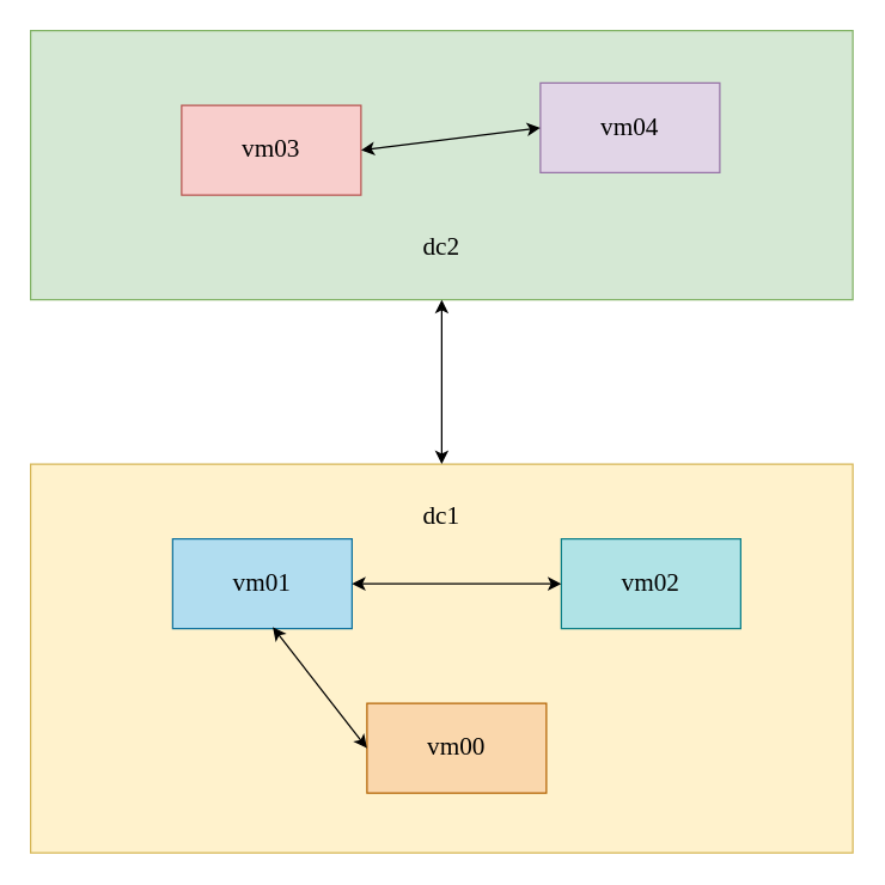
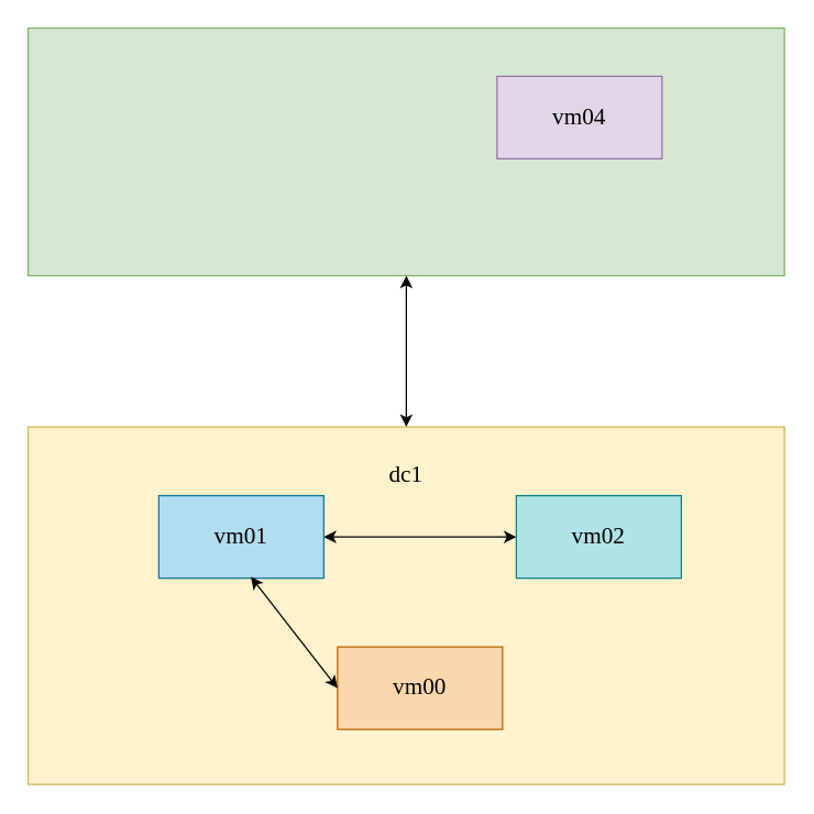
  <mxCell id="0" />
  <mxCell id="1" parent="0" />
  <mxCell id="2" value="" style="rounded=0;whiteSpace=wrap;html=1;fillColor=#fff2cc;strokeColor=#d6b656;fontSize=17;fontFamily=Comic Sans MS;" vertex="1" parent="1"><mxGeometry x="20" y="310" width="550" height="260" as="geometry" /></mxCell>
  <mxCell id="3" value="" style="rounded=0;whiteSpace=wrap;html=1;fillColor=#d5e8d4;strokeColor=#82b366;fontSize=17;fontFamily=Comic Sans MS;" vertex="1" parent="1"><mxGeometry x="20" y="20" width="550" height="180" as="geometry" /></mxCell>
  <mxCell id="4" value="vm01" style="rounded=0;whiteSpace=wrap;html=1;fillColor=#b1ddf0;strokeColor=#10739e;fontSize=17;fontFamily=Comic Sans MS;" vertex="1" parent="1"><mxGeometry x="115" y="360" width="120" height="60" as="geometry" /></mxCell>
  <mxCell id="5" value="vm00" style="rounded=0;whiteSpace=wrap;html=1;fillColor=#fad7ac;strokeColor=#b46504;fontSize=17;fontFamily=Comic Sans MS;" vertex="1" parent="1"><mxGeometry x="245" y="470" width="120" height="60" as="geometry" /></mxCell>
  <mxCell id="6" value="vm02" style="rounded=0;whiteSpace=wrap;html=1;fillColor=#b0e3e6;strokeColor=#0e8088;fontSize=17;fontFamily=Comic Sans MS;" vertex="1" parent="1"><mxGeometry x="375" y="360" width="120" height="60" as="geometry" /></mxCell>
- <mxCell id="7" value="vm03" style="rounded=0;whiteSpace=wrap;html=1;fillColor=#f8cecc;strokeColor=#b85450;fontSize=17;fontFamily=Comic Sans MS;" vertex="1" parent="1"><mxGeometry x="121" y="70" width="120" height="60" as="geometry" /></mxCell>
  <mxCell id="8" value="vm04" style="rounded=0;whiteSpace=wrap;html=1;fillColor=#e1d5e7;strokeColor=#9673a6;fontSize=17;fontFamily=Comic Sans MS;" vertex="1" parent="1"><mxGeometry x="361" y="55" width="120" height="60" as="geometry" /></mxCell>
- <mxCell id="9" value="dc2" style="text;html=1;strokeColor=none;fillColor=none;align=center;verticalAlign=middle;whiteSpace=wrap;rounded=0;fontSize=17;fontFamily=Comic Sans MS;" vertex="1" parent="1"><mxGeometry x="265" y="150" width="60" height="30" as="geometry" /></mxCell>
  <mxCell id="10" value="dc1" style="text;html=1;strokeColor=none;fillColor=none;align=center;verticalAlign=middle;whiteSpace=wrap;rounded=0;fontSize=17;fontFamily=Comic Sans MS;" vertex="1" parent="1"><mxGeometry x="265" y="330" width="60" height="30" as="geometry" /></mxCell>
  <mxCell id="11" value="" style="endArrow=classic;startArrow=classic;html=1;rounded=0;fontFamily=Comic Sans MS;fontSize=17;entryX=0.5;entryY=1;entryDx=0;entryDy=0;exitX=0.5;exitY=0;exitDx=0;exitDy=0;" edge="1" parent="1" source="2" target="3"><mxGeometry width="50" height="50" relative="1" as="geometry"><mxPoint x="301" y="300" as="sourcePoint" /><mxPoint x="341" y="220" as="targetPoint" /></mxGeometry></mxCell>
- <mxCell id="12" value="" style="endArrow=classic;startArrow=classic;html=1;rounded=0;fontFamily=Comic Sans MS;fontSize=17;exitX=1;exitY=0.5;exitDx=0;exitDy=0;entryX=0;entryY=0.5;entryDx=0;entryDy=0;" edge="1" parent="1" source="7" target="8"><mxGeometry width="50" height="50" relative="1" as="geometry"><mxPoint x="270" y="100" as="sourcePoint" /><mxPoint x="320" y="120" as="targetPoint" /></mxGeometry></mxCell>
  <mxCell id="13" value="" style="endArrow=classic;startArrow=classic;html=1;rounded=0;fontFamily=Comic Sans MS;fontSize=17;exitX=1;exitY=0.5;exitDx=0;exitDy=0;" edge="1" parent="1" source="4" target="6"><mxGeometry width="50" height="50" relative="1" as="geometry"><mxPoint x="291" y="430" as="sourcePoint" /><mxPoint x="341" y="380" as="targetPoint" /></mxGeometry></mxCell>
  <mxCell id="14" value="" style="endArrow=classic;startArrow=classic;html=1;rounded=0;fontFamily=Comic Sans MS;fontSize=17;exitX=0.558;exitY=0.983;exitDx=0;exitDy=0;exitPerimeter=0;entryX=0;entryY=0.5;entryDx=0;entryDy=0;" edge="1" parent="1" source="4" target="5"><mxGeometry width="50" height="50" relative="1" as="geometry"><mxPoint x="81" y="499.5" as="sourcePoint" /><mxPoint x="221" y="499.5" as="targetPoint" /></mxGeometry></mxCell>
